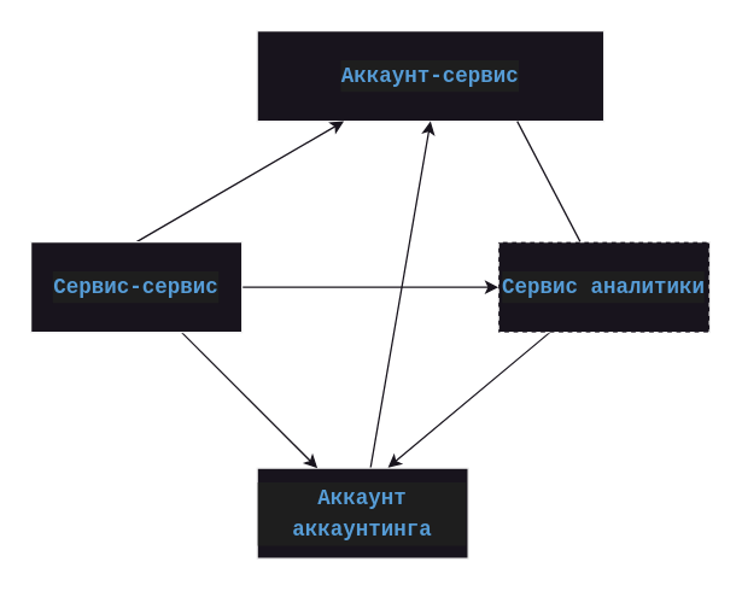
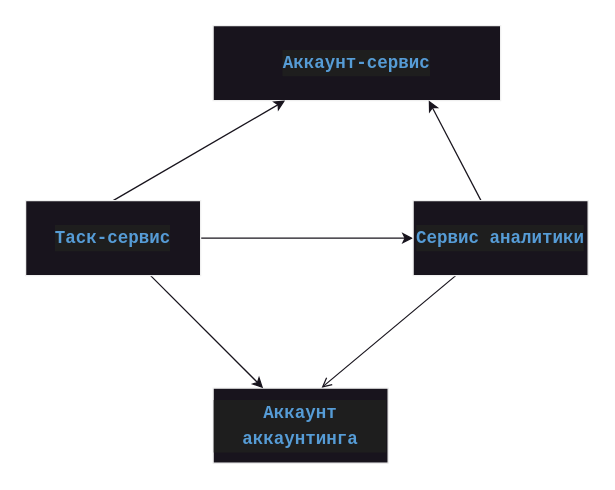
  <mxCell id="0" />
  <mxCell id="1" parent="0" />
  <mxCell id="2" value="&lt;div style=&quot;color: rgb(212, 212, 212); background-color: rgb(30, 30, 30); font-family: Menlo, Monaco, &amp;quot;Courier New&amp;quot;, monospace; font-size: 14px; line-height: 21px;&quot;&gt;&lt;span style=&quot;color: #569cd6;font-weight: bold;&quot;&gt;Аккаунт-сервис&lt;/span&gt;&lt;/div&gt;" style="rounded=0;whiteSpace=wrap;html=1;fillColor=#18141D;strokeColor=#F0F0F0;" parent="1" vertex="1"><mxGeometry x="170" y="20" width="230" height="60" as="geometry" /></mxCell>
- <mxCell id="3" style="edgeStyle=none;html=1;entryX=0.5;entryY=1;entryDx=0;entryDy=0;strokeColor=#18141D;fillColor=#18141D;" parent="1" source="4" target="2" edge="1"><mxGeometry relative="1" as="geometry"><mxPoint x="256" y="82" as="targetPoint" /></mxGeometry></mxCell>
  <mxCell id="4" value="&lt;div style=&quot;color: rgb(212, 212, 212); background-color: rgb(30, 30, 30); font-family: Menlo, Monaco, &amp;quot;Courier New&amp;quot;, monospace; font-size: 14px; line-height: 21px;&quot;&gt;&lt;div style=&quot;line-height: 21px;&quot;&gt;&lt;span style=&quot;color: #569cd6;font-weight: bold;&quot;&gt;Аккаунт аккаунтинга&lt;/span&gt;&lt;/div&gt;&lt;/div&gt;" style="rounded=0;whiteSpace=wrap;html=1;fillColor=#18141D;strokeColor=#F0F0F0;" parent="1" vertex="1"><mxGeometry x="170" y="310" width="140" height="60" as="geometry" /></mxCell>
  <mxCell id="5" style="edgeStyle=none;html=1;exitX=0.5;exitY=0;exitDx=0;exitDy=0;entryX=0.25;entryY=1;entryDx=0;entryDy=0;strokeColor=#18141D;fillColor=#18141D;" parent="1" source="8" target="2" edge="1"><mxGeometry relative="1" as="geometry" /></mxCell>
  <mxCell id="6" style="edgeStyle=none;html=1;strokeColor=#18141D;fillColor=#18141D;" parent="1" source="8" target="4" edge="1"><mxGeometry relative="1" as="geometry" /></mxCell>
  <mxCell id="7" style="edgeStyle=none;html=1;strokeColor=#18141D;fillColor=#18141D;" parent="1" source="8" target="11" edge="1"><mxGeometry relative="1" as="geometry" /></mxCell>
- <mxCell id="8" value="&lt;div style=&quot;color: rgb(212, 212, 212); background-color: rgb(30, 30, 30); font-family: Menlo, Monaco, &amp;quot;Courier New&amp;quot;, monospace; font-size: 14px; line-height: 21px;&quot;&gt;&lt;span style=&quot;color: #569cd6;font-weight: bold;&quot;&gt;Сервис-сервис&lt;/span&gt;&lt;/div&gt;" style="rounded=0;whiteSpace=wrap;html=1;fillColor=#18141D;strokeColor=#F0F0F0;" parent="1" vertex="1"><mxGeometry x="20" y="160" width="140" height="60" as="geometry" /></mxCell>
- <mxCell id="9" style="edgeStyle=none;html=1;entryX=0.75;entryY=1;entryDx=0;entryDy=0;strokeColor=#18141D;fillColor=#18141D;endArrow=none;" parent="1" source="11" target="2" edge="1"><mxGeometry relative="1" as="geometry" /></mxCell>
- <mxCell id="10" style="edgeStyle=none;html=1;entryX=0.62;entryY=-0.006;entryDx=0;entryDy=0;entryPerimeter=0;strokeColor=#18141D;fillColor=#18141D;" parent="1" source="11" target="4" edge="1"><mxGeometry relative="1" as="geometry" /></mxCell>
- <mxCell id="11" value="&lt;div style=&quot;color: rgb(212, 212, 212); background-color: rgb(30, 30, 30); font-family: Menlo, Monaco, &amp;quot;Courier New&amp;quot;, monospace; font-size: 14px; line-height: 21px;&quot;&gt;&lt;div style=&quot;line-height: 21px;&quot;&gt;&lt;span style=&quot;color: #569cd6;font-weight: bold;&quot;&gt;Сервис аналитики&lt;/span&gt;&lt;/div&gt;&lt;/div&gt;" style="rounded=0;whiteSpace=wrap;html=1;fillColor=#18141D;strokeColor=#F0F0F0;dashed=1;" parent="1" vertex="1"><mxGeometry x="330" y="160" width="140" height="60" as="geometry" /></mxCell>
+ <mxCell id="8" value="&lt;div style=&quot;color: rgb(212, 212, 212); background-color: rgb(30, 30, 30); font-family: Menlo, Monaco, &amp;quot;Courier New&amp;quot;, monospace; font-size: 14px; line-height: 21px;&quot;&gt;&lt;span style=&quot;color: #569cd6;font-weight: bold;&quot;&gt;Таск-сервис&lt;/span&gt;&lt;/div&gt;" style="rounded=0;whiteSpace=wrap;html=1;fillColor=#18141D;strokeColor=#F0F0F0;" parent="1" vertex="1"><mxGeometry x="20" y="160" width="140" height="60" as="geometry" /></mxCell>
+ <mxCell id="9" style="edgeStyle=none;html=1;entryX=0.75;entryY=1;entryDx=0;entryDy=0;strokeColor=#18141D;fillColor=#18141D;" parent="1" source="11" target="2" edge="1"><mxGeometry relative="1" as="geometry" /></mxCell>
+ <mxCell id="10" style="edgeStyle=none;html=1;entryX=0.62;entryY=-0.006;entryDx=0;entryDy=0;entryPerimeter=0;strokeColor=#18141D;fillColor=#18141D;endArrow=open;" parent="1" source="11" target="4" edge="1"><mxGeometry relative="1" as="geometry" /></mxCell>
+ <mxCell id="11" value="&lt;div style=&quot;color: rgb(212, 212, 212); background-color: rgb(30, 30, 30); font-family: Menlo, Monaco, &amp;quot;Courier New&amp;quot;, monospace; font-size: 14px; line-height: 21px;&quot;&gt;&lt;div style=&quot;line-height: 21px;&quot;&gt;&lt;span style=&quot;color: #569cd6;font-weight: bold;&quot;&gt;Сервис аналитики&lt;/span&gt;&lt;/div&gt;&lt;/div&gt;" style="rounded=0;whiteSpace=wrap;html=1;fillColor=#18141D;strokeColor=#F0F0F0;" parent="1" vertex="1"><mxGeometry x="330" y="160" width="140" height="60" as="geometry" /></mxCell>
